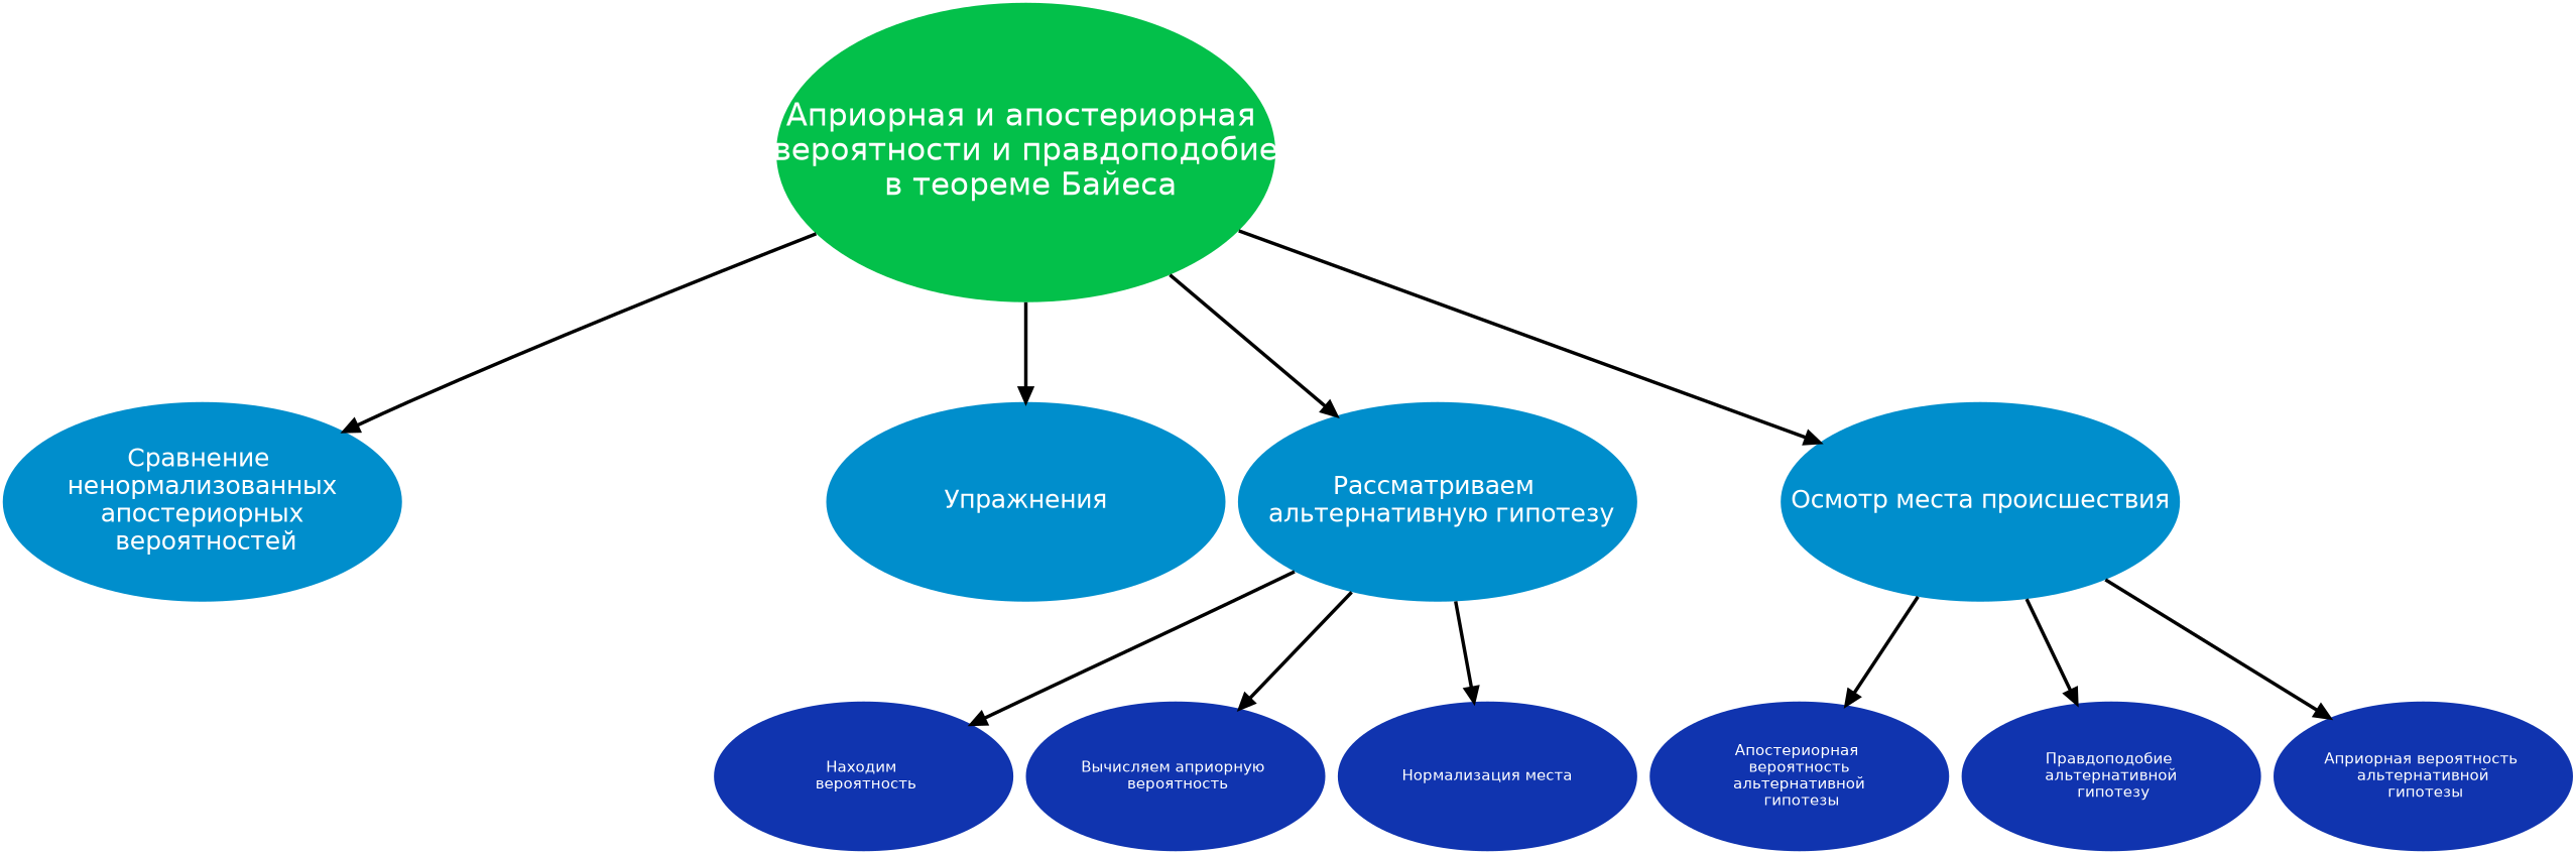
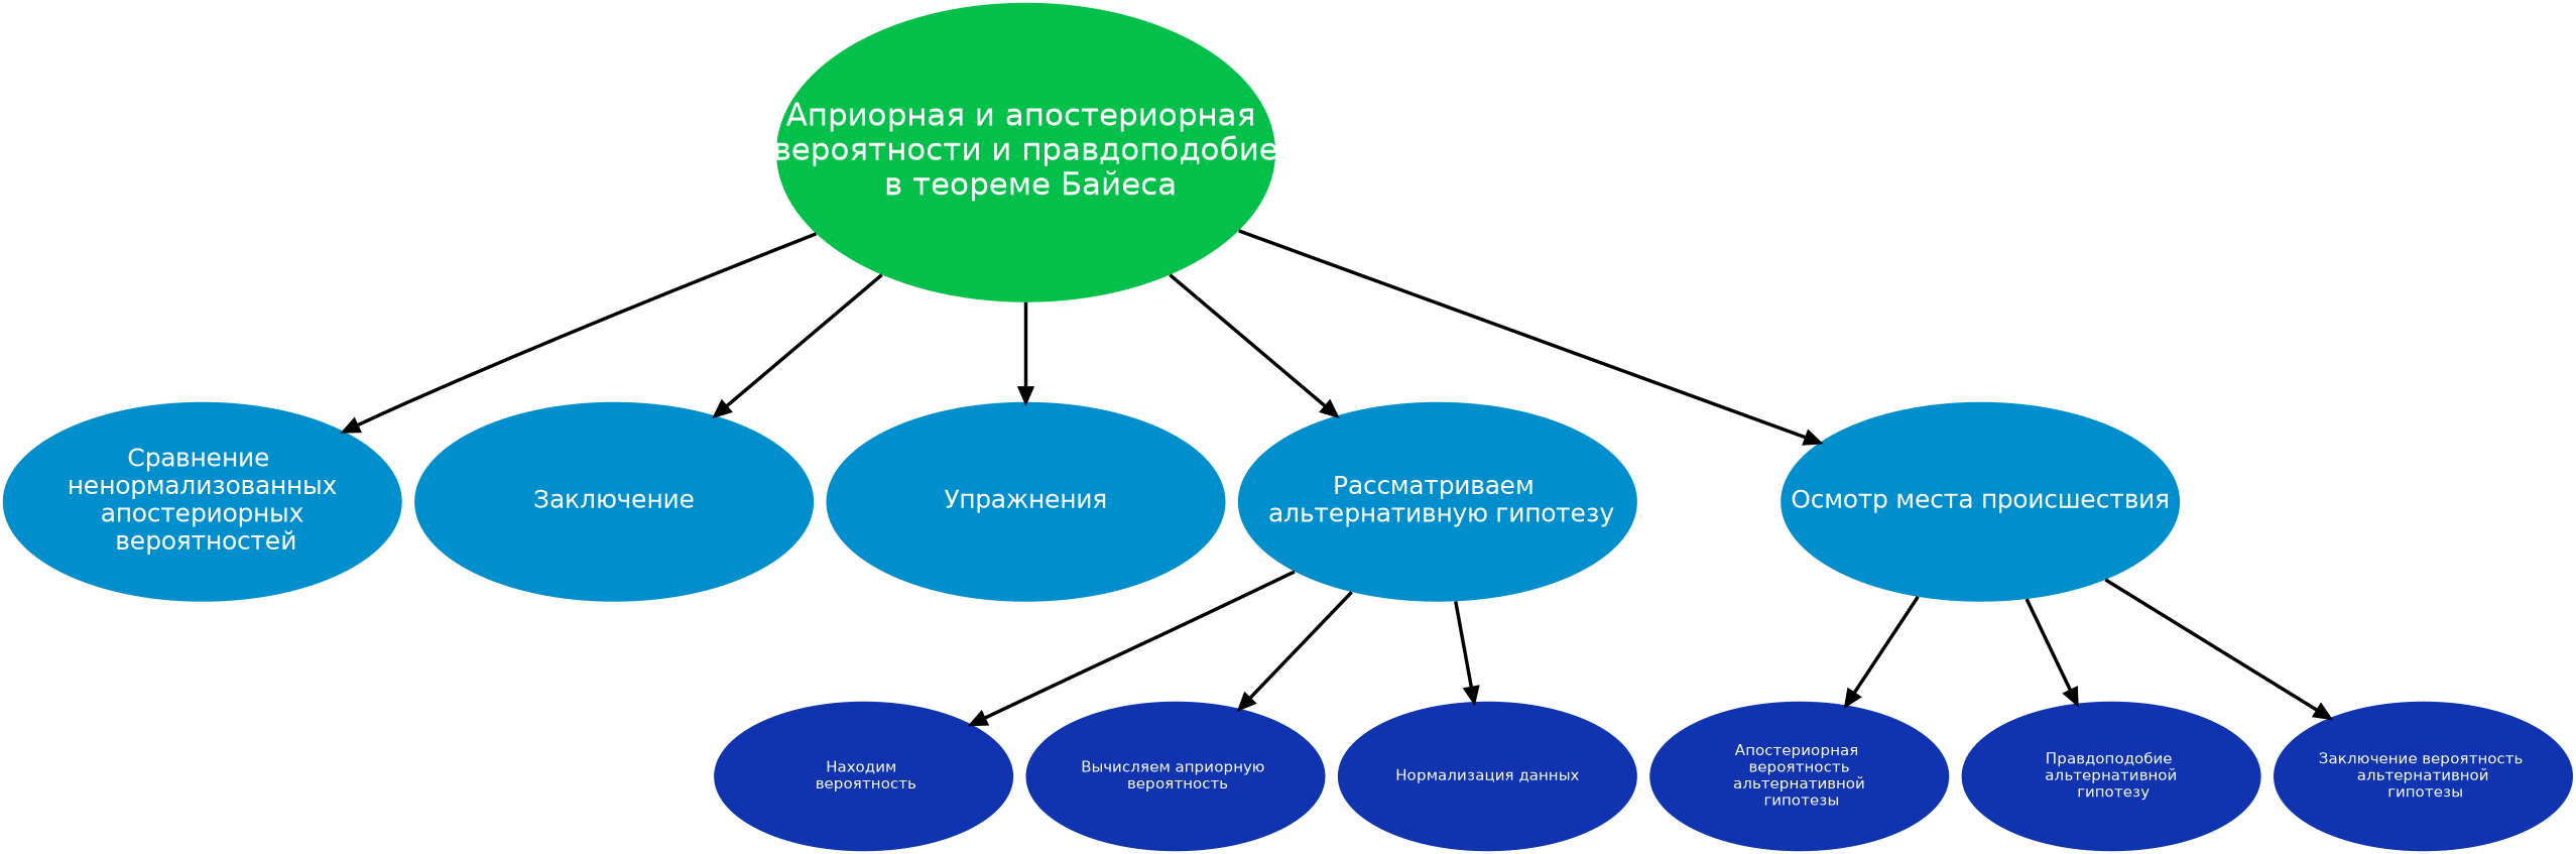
  digraph {
    fontname=Helvetica
    ranksep=2
    node [fillcolor="#1034AF" fixedsize=true fontcolor="#FFFFFF" fontname=Helvetica fontsize=22 penwidth=0 shape=ellipse style=filled]
    edge [arrowhead=normal arrowsize=2 penwidth=5]
    n1 [fillcolor="#03C04A" fontsize=45 height=6 label="Априорная и апостериорная \n вероятности и правдоподобие \n в теореме Байеса" width=10]
    n2 [fillcolor="#008ECC" fontsize=36 height=4 label="Сравнение \n ненормализованных \n апостериорных \n вероятностей" width=8]
+   n3 [fillcolor="#008ECC" fontsize=36 height=4 label="Заключение" width=8]
    n4 [fillcolor="#008ECC" fontsize=36 height=4 label="Упражнения" width=8]
    n5 [fillcolor="#008ECC" fontsize=36 height=4 label="Рассматриваем \n альтернативную гипотезу" width=8]
    n6 [fillcolor="#008ECC" fontsize=36 height=4 label="Осмотр места происшествия" width=8]
    n7 [height=3 label="Находим \n вероятность" width=6]
    n8 [height=3 label="Вычисляем априорную \n вероятность" width=6]
-   n9 [height=3 label="Нормализация места" width=6]
+   n9 [height=3 label="Нормализация данных" width=6]
    n10 [height=3 label="Апостериорная \n вероятность \n альтернативной \n гипотезы" width=6]
    n11 [height=3 label="Правдоподобие \n альтернативной \n гипотезу" width=6]
-   n12 [height=3 label="Априорная вероятность \n альтернативной \n гипотезы" width=6]
+   n12 [height=3 label="Заключение вероятность \n альтернативной \n гипотезы" width=6]
    n1 -> n2
+   n1 -> n3
    n1 -> n4
    n1 -> n5
    n1 -> n6
    n5 -> n7
    n5 -> n8
    n5 -> n9
    n6 -> n10
    n6 -> n11
    n6 -> n12
  }
